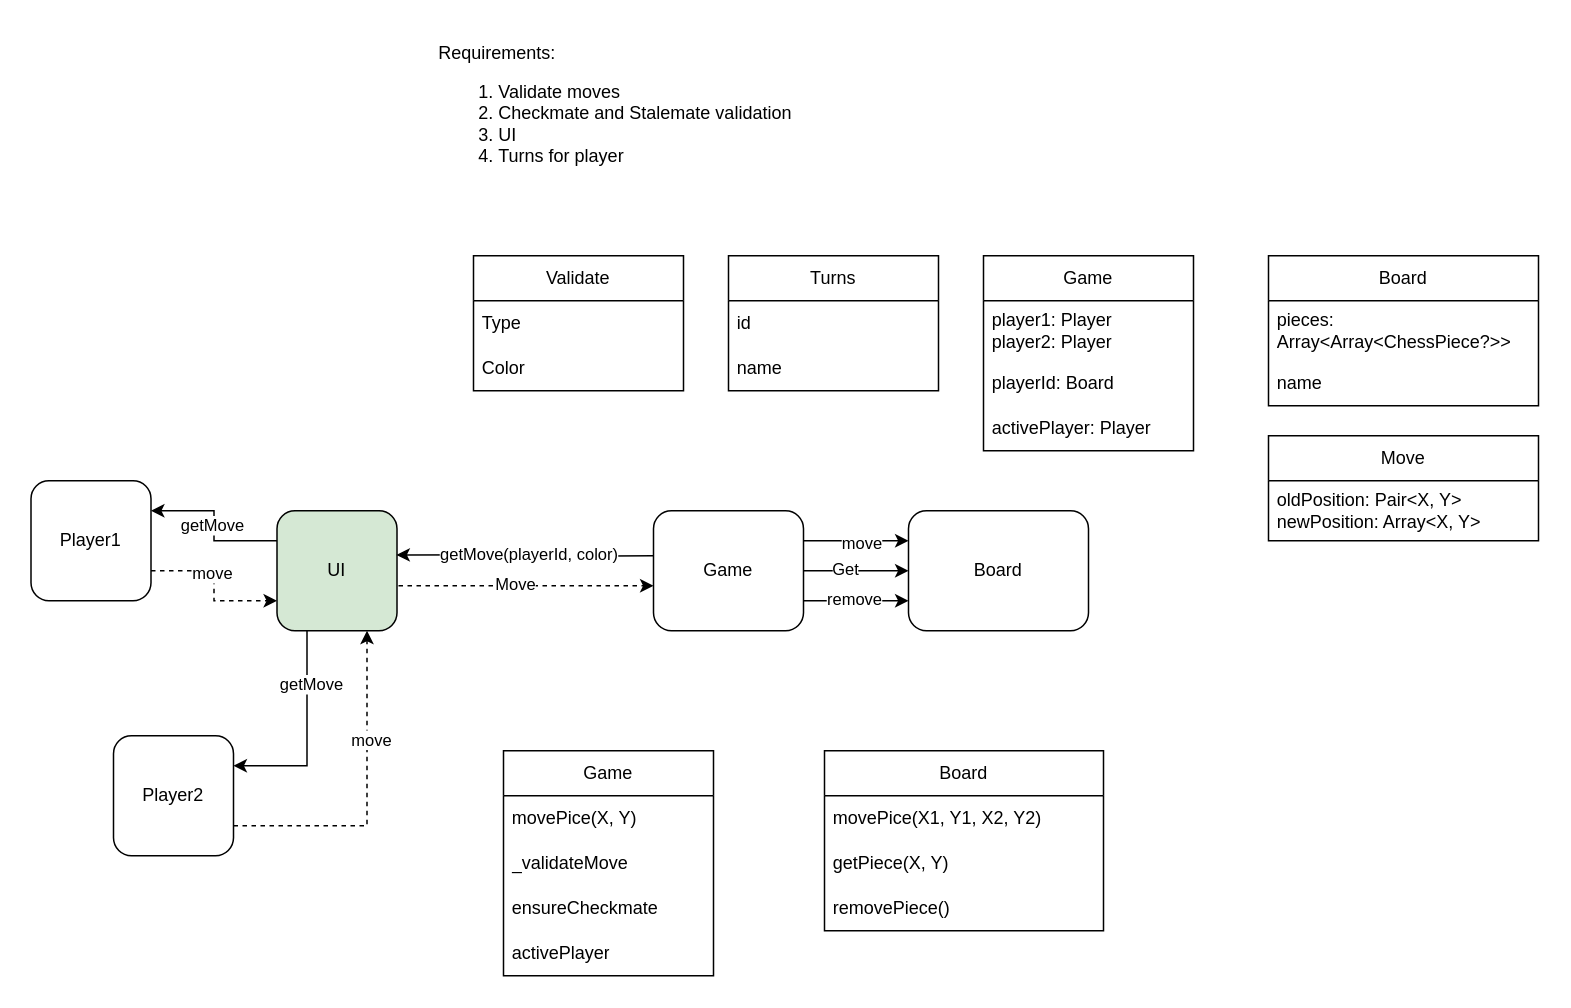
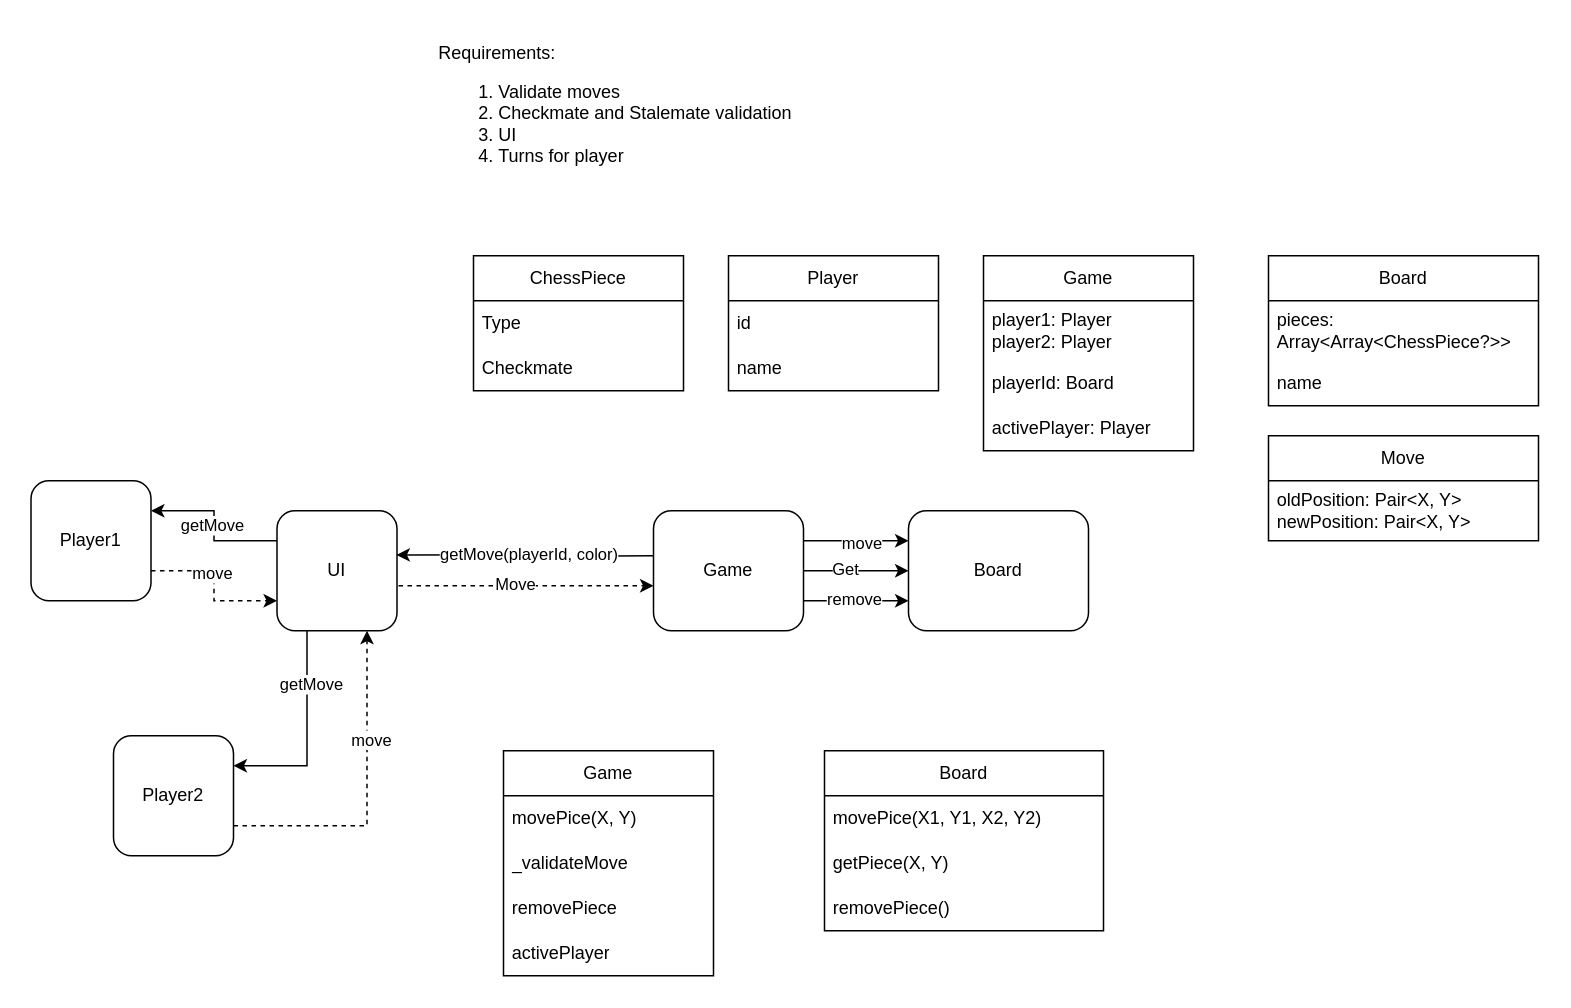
  <mxCell id="0" />
  <mxCell id="1" parent="0" />
  <mxCell id="2" value="Requirements:&lt;div&gt;&lt;ol&gt;&lt;li&gt;Validate moves&lt;/li&gt;&lt;li&gt;Checkmate and Stalemate validation&lt;/li&gt;&lt;li&gt;UI&lt;/li&gt;&lt;li&gt;Turns for player&lt;/li&gt;&lt;/ol&gt;&lt;/div&gt;" style="text;html=1;align=left;verticalAlign=middle;resizable=0;points=[];autosize=1;strokeColor=none;fillColor=none;" vertex="1" parent="1"><mxGeometry x="290" width="260" height="110" as="geometry" y="20" /></mxCell>
- <mxCell id="3" value="Validate" style="swimlane;fontStyle=0;childLayout=stackLayout;horizontal=1;startSize=30;horizontalStack=0;resizeParent=1;resizeParentMax=0;resizeLast=0;collapsible=1;marginBottom=0;whiteSpace=wrap;html=1;" vertex="1" parent="1"><mxGeometry x="315" y="170" width="140" height="90" as="geometry" /></mxCell>
+ <mxCell id="3" value="ChessPiece" style="swimlane;fontStyle=0;childLayout=stackLayout;horizontal=1;startSize=30;horizontalStack=0;resizeParent=1;resizeParentMax=0;resizeLast=0;collapsible=1;marginBottom=0;whiteSpace=wrap;html=1;" vertex="1" parent="1"><mxGeometry x="315" y="170" width="140" height="90" as="geometry" /></mxCell>
  <mxCell id="4" value="Type" style="text;strokeColor=none;fillColor=none;align=left;verticalAlign=middle;spacingLeft=4;spacingRight=4;overflow=hidden;points=[[0,0.5],[1,0.5]];portConstraint=eastwest;rotatable=0;whiteSpace=wrap;html=1;" vertex="1" parent="3"><mxGeometry y="30" width="140" height="30" as="geometry" /></mxCell>
- <mxCell id="5" value="Color" style="text;strokeColor=none;fillColor=none;align=left;verticalAlign=middle;spacingLeft=4;spacingRight=4;overflow=hidden;points=[[0,0.5],[1,0.5]];portConstraint=eastwest;rotatable=0;whiteSpace=wrap;html=1;" vertex="1" parent="3"><mxGeometry y="60" width="140" height="30" as="geometry" /></mxCell>
- <mxCell id="6" value="Turns" style="swimlane;fontStyle=0;childLayout=stackLayout;horizontal=1;startSize=30;horizontalStack=0;resizeParent=1;resizeParentMax=0;resizeLast=0;collapsible=1;marginBottom=0;whiteSpace=wrap;html=1;" vertex="1" parent="1"><mxGeometry x="485" y="170" width="140" height="90" as="geometry" /></mxCell>
+ <mxCell id="5" value="Checkmate" style="text;strokeColor=none;fillColor=none;align=left;verticalAlign=middle;spacingLeft=4;spacingRight=4;overflow=hidden;points=[[0,0.5],[1,0.5]];portConstraint=eastwest;rotatable=0;whiteSpace=wrap;html=1;" vertex="1" parent="3"><mxGeometry y="60" width="140" height="30" as="geometry" /></mxCell>
+ <mxCell id="6" value="Player" style="swimlane;fontStyle=0;childLayout=stackLayout;horizontal=1;startSize=30;horizontalStack=0;resizeParent=1;resizeParentMax=0;resizeLast=0;collapsible=1;marginBottom=0;whiteSpace=wrap;html=1;" vertex="1" parent="1"><mxGeometry x="485" y="170" width="140" height="90" as="geometry" /></mxCell>
  <mxCell id="7" value="id" style="text;strokeColor=none;fillColor=none;align=left;verticalAlign=middle;spacingLeft=4;spacingRight=4;overflow=hidden;points=[[0,0.5],[1,0.5]];portConstraint=eastwest;rotatable=0;whiteSpace=wrap;html=1;" vertex="1" parent="6"><mxGeometry y="30" width="140" height="30" as="geometry" /></mxCell>
  <mxCell id="8" value="name" style="text;strokeColor=none;fillColor=none;align=left;verticalAlign=middle;spacingLeft=4;spacingRight=4;overflow=hidden;points=[[0,0.5],[1,0.5]];portConstraint=eastwest;rotatable=0;whiteSpace=wrap;html=1;" vertex="1" parent="6"><mxGeometry y="60" width="140" height="30" as="geometry" /></mxCell>
  <mxCell id="9" value="Game" style="swimlane;fontStyle=0;childLayout=stackLayout;horizontal=1;startSize=30;horizontalStack=0;resizeParent=1;resizeParentMax=0;resizeLast=0;collapsible=1;marginBottom=0;whiteSpace=wrap;html=1;" vertex="1" parent="1"><mxGeometry x="655" y="170" width="140" height="130" as="geometry" /></mxCell>
  <mxCell id="10" value="player1: Player&lt;div&gt;player2: Player&lt;/div&gt;" style="text;strokeColor=none;fillColor=none;align=left;verticalAlign=middle;spacingLeft=4;spacingRight=4;overflow=hidden;points=[[0,0.5],[1,0.5]];portConstraint=eastwest;rotatable=0;whiteSpace=wrap;html=1;" vertex="1" parent="9"><mxGeometry y="30" width="140" height="40" as="geometry" /></mxCell>
  <mxCell id="11" value="playerId: Board" style="text;strokeColor=none;fillColor=none;align=left;verticalAlign=middle;spacingLeft=4;spacingRight=4;overflow=hidden;points=[[0,0.5],[1,0.5]];portConstraint=eastwest;rotatable=0;whiteSpace=wrap;html=1;" vertex="1" parent="9"><mxGeometry y="70" width="140" height="30" as="geometry" /></mxCell>
  <mxCell id="12" value="&lt;div&gt;activePlayer: Player&lt;/div&gt;" style="text;strokeColor=none;fillColor=none;align=left;verticalAlign=middle;spacingLeft=4;spacingRight=4;overflow=hidden;points=[[0,0.5],[1,0.5]];portConstraint=eastwest;rotatable=0;whiteSpace=wrap;html=1;" vertex="1" parent="9"><mxGeometry y="100" width="140" height="30" as="geometry" /></mxCell>
  <mxCell id="13" value="Board" style="swimlane;fontStyle=0;childLayout=stackLayout;horizontal=1;startSize=30;horizontalStack=0;resizeParent=1;resizeParentMax=0;resizeLast=0;collapsible=1;marginBottom=0;whiteSpace=wrap;html=1;" vertex="1" parent="1"><mxGeometry x="845" y="170" width="180" height="100" as="geometry" /></mxCell>
  <mxCell id="14" value="pieces: Array&amp;lt;Array&amp;lt;ChessPiece?&amp;gt;&amp;gt;" style="text;strokeColor=none;fillColor=none;align=left;verticalAlign=middle;spacingLeft=4;spacingRight=4;overflow=hidden;points=[[0,0.5],[1,0.5]];portConstraint=eastwest;rotatable=0;whiteSpace=wrap;html=1;" vertex="1" parent="13"><mxGeometry y="30" width="180" height="40" as="geometry" /></mxCell>
  <mxCell id="15" value="name" style="text;strokeColor=none;fillColor=none;align=left;verticalAlign=middle;spacingLeft=4;spacingRight=4;overflow=hidden;points=[[0,0.5],[1,0.5]];portConstraint=eastwest;rotatable=0;whiteSpace=wrap;html=1;" vertex="1" parent="13"><mxGeometry y="70" width="180" height="30" as="geometry" /></mxCell>
  <mxCell id="16" style="edgeStyle=orthogonalEdgeStyle;rounded=0;orthogonalLoop=1;jettySize=auto;html=1;entryX=0;entryY=0.75;entryDx=0;entryDy=0;curved=0;dashed=1;" edge="1" parent="1"><mxGeometry relative="1" as="geometry"><mxPoint x="265" y="390" as="sourcePoint" /><mxPoint x="435" y="390" as="targetPoint" /></mxGeometry></mxCell>
  <mxCell id="17" value="Move" style="edgeLabel;html=1;align=center;verticalAlign=middle;resizable=0;points=[];" vertex="1" connectable="0" parent="16"><mxGeometry x="-0.092" y="2" relative="1" as="geometry"><mxPoint as="offset" /></mxGeometry></mxCell>
  <mxCell id="18" style="edgeStyle=orthogonalEdgeStyle;rounded=0;orthogonalLoop=1;jettySize=auto;html=1;exitX=0.25;exitY=1;exitDx=0;exitDy=0;entryX=1;entryY=0.25;entryDx=0;entryDy=0;" edge="1" parent="1" source="22" target="49"><mxGeometry relative="1" as="geometry" /></mxCell>
  <mxCell id="19" value="getMove" style="edgeLabel;html=1;align=center;verticalAlign=middle;resizable=0;points=[];" vertex="1" connectable="0" parent="18"><mxGeometry x="-0.499" y="2" relative="1" as="geometry"><mxPoint as="offset" /></mxGeometry></mxCell>
  <mxCell id="20" style="edgeStyle=orthogonalEdgeStyle;rounded=0;orthogonalLoop=1;jettySize=auto;html=1;exitX=0;exitY=0.25;exitDx=0;exitDy=0;entryX=1;entryY=0.25;entryDx=0;entryDy=0;" edge="1" parent="1" source="22" target="46"><mxGeometry relative="1" as="geometry" /></mxCell>
  <mxCell id="21" value="getMove" style="edgeLabel;html=1;align=center;verticalAlign=middle;resizable=0;points=[];" vertex="1" connectable="0" parent="20"><mxGeometry x="0.014" y="2" relative="1" as="geometry"><mxPoint as="offset" /></mxGeometry></mxCell>
- <mxCell id="22" value="UI" style="rounded=1;whiteSpace=wrap;html=1;fillColor=#d5e8d4;" vertex="1" parent="1"><mxGeometry x="184" y="340" width="80" height="80" as="geometry" /></mxCell>
+ <mxCell id="22" value="UI" style="rounded=1;whiteSpace=wrap;html=1;" vertex="1" parent="1"><mxGeometry x="184" y="340" width="80" height="80" as="geometry" /></mxCell>
  <mxCell id="23" style="edgeStyle=orthogonalEdgeStyle;rounded=0;orthogonalLoop=1;jettySize=auto;html=1;exitX=1;exitY=0.25;exitDx=0;exitDy=0;entryX=0;entryY=0.25;entryDx=0;entryDy=0;" edge="1" parent="1" source="31" target="32"><mxGeometry relative="1" as="geometry" /></mxCell>
  <mxCell id="24" value="move" style="edgeLabel;html=1;align=center;verticalAlign=middle;resizable=0;points=[];" vertex="1" connectable="0" parent="23"><mxGeometry x="0.091" y="-1" relative="1" as="geometry"><mxPoint as="offset" /></mxGeometry></mxCell>
  <mxCell id="25" style="edgeStyle=orthogonalEdgeStyle;rounded=0;orthogonalLoop=1;jettySize=auto;html=1;exitX=1;exitY=0.5;exitDx=0;exitDy=0;entryX=0;entryY=0.5;entryDx=0;entryDy=0;" edge="1" parent="1" source="31" target="32"><mxGeometry relative="1" as="geometry" /></mxCell>
  <mxCell id="26" value="Get" style="edgeLabel;html=1;align=center;verticalAlign=middle;resizable=0;points=[];" vertex="1" connectable="0" parent="25"><mxGeometry x="-0.22" y="2" relative="1" as="geometry"><mxPoint as="offset" /></mxGeometry></mxCell>
  <mxCell id="27" style="edgeStyle=orthogonalEdgeStyle;rounded=0;orthogonalLoop=1;jettySize=auto;html=1;exitX=1;exitY=0.75;exitDx=0;exitDy=0;entryX=0;entryY=0.75;entryDx=0;entryDy=0;" edge="1" parent="1" source="31" target="32"><mxGeometry relative="1" as="geometry" /></mxCell>
  <mxCell id="28" value="remove" style="edgeLabel;html=1;align=center;verticalAlign=middle;resizable=0;points=[];" vertex="1" connectable="0" parent="27"><mxGeometry x="-0.057" y="2" relative="1" as="geometry"><mxPoint as="offset" /></mxGeometry></mxCell>
  <mxCell id="29" style="edgeStyle=orthogonalEdgeStyle;rounded=0;orthogonalLoop=1;jettySize=auto;html=1;exitX=0;exitY=0.5;exitDx=0;exitDy=0;entryX=0.995;entryY=0.368;entryDx=0;entryDy=0;entryPerimeter=0;" edge="1" parent="1" target="22"><mxGeometry relative="1" as="geometry"><mxPoint x="435" y="370" as="sourcePoint" /><mxPoint x="335" y="370" as="targetPoint" /></mxGeometry></mxCell>
  <mxCell id="30" value="getMove(playerId, color)" style="edgeLabel;html=1;align=center;verticalAlign=middle;resizable=0;points=[];" vertex="1" connectable="0" parent="29"><mxGeometry x="0.188" y="-1" relative="1" as="geometry"><mxPoint x="17" as="offset" /></mxGeometry></mxCell>
  <mxCell id="31" value="Game" style="rounded=1;whiteSpace=wrap;html=1;" vertex="1" parent="1"><mxGeometry x="435" y="340" width="100" height="80" as="geometry" /></mxCell>
  <mxCell id="32" value="Board" style="rounded=1;whiteSpace=wrap;html=1;" vertex="1" parent="1"><mxGeometry x="605" y="340" width="120" height="80" as="geometry" /></mxCell>
  <mxCell id="33" value="Game" style="swimlane;fontStyle=0;childLayout=stackLayout;horizontal=1;startSize=30;horizontalStack=0;resizeParent=1;resizeParentMax=0;resizeLast=0;collapsible=1;marginBottom=0;whiteSpace=wrap;html=1;" vertex="1" parent="1"><mxGeometry x="335" y="500" width="140" height="150" as="geometry" /></mxCell>
  <mxCell id="34" value="movePice(X, Y)" style="text;strokeColor=none;fillColor=none;align=left;verticalAlign=middle;spacingLeft=4;spacingRight=4;overflow=hidden;points=[[0,0.5],[1,0.5]];portConstraint=eastwest;rotatable=0;whiteSpace=wrap;html=1;" vertex="1" parent="33"><mxGeometry y="30" width="140" height="30" as="geometry" /></mxCell>
  <mxCell id="35" value="_validateMove" style="text;strokeColor=none;fillColor=none;align=left;verticalAlign=middle;spacingLeft=4;spacingRight=4;overflow=hidden;points=[[0,0.5],[1,0.5]];portConstraint=eastwest;rotatable=0;whiteSpace=wrap;html=1;" vertex="1" parent="33"><mxGeometry y="60" width="140" height="30" as="geometry" /></mxCell>
- <mxCell id="36" value="ensureCheckmate" style="text;strokeColor=none;fillColor=none;align=left;verticalAlign=middle;spacingLeft=4;spacingRight=4;overflow=hidden;points=[[0,0.5],[1,0.5]];portConstraint=eastwest;rotatable=0;whiteSpace=wrap;html=1;" vertex="1" parent="33"><mxGeometry y="90" width="140" height="30" as="geometry" /></mxCell>
+ <mxCell id="36" value="removePiece" style="text;strokeColor=none;fillColor=none;align=left;verticalAlign=middle;spacingLeft=4;spacingRight=4;overflow=hidden;points=[[0,0.5],[1,0.5]];portConstraint=eastwest;rotatable=0;whiteSpace=wrap;html=1;" vertex="1" parent="33"><mxGeometry y="90" width="140" height="30" as="geometry" /></mxCell>
  <mxCell id="37" value="activePlayer" style="text;strokeColor=none;fillColor=none;align=left;verticalAlign=middle;spacingLeft=4;spacingRight=4;overflow=hidden;points=[[0,0.5],[1,0.5]];portConstraint=eastwest;rotatable=0;whiteSpace=wrap;html=1;" vertex="1" parent="33"><mxGeometry y="120" width="140" height="30" as="geometry" /></mxCell>
  <mxCell id="38" value="Board" style="swimlane;fontStyle=0;childLayout=stackLayout;horizontal=1;startSize=30;horizontalStack=0;resizeParent=1;resizeParentMax=0;resizeLast=0;collapsible=1;marginBottom=0;whiteSpace=wrap;html=1;" vertex="1" parent="1"><mxGeometry x="549" y="500" width="186" height="120" as="geometry" /></mxCell>
  <mxCell id="39" value="movePice(X1, Y1, X2, Y2)" style="text;strokeColor=none;fillColor=none;align=left;verticalAlign=middle;spacingLeft=4;spacingRight=4;overflow=hidden;points=[[0,0.5],[1,0.5]];portConstraint=eastwest;rotatable=0;whiteSpace=wrap;html=1;" vertex="1" parent="38"><mxGeometry y="30" width="186" height="30" as="geometry" /></mxCell>
  <mxCell id="40" value="getPiece(X, Y)" style="text;strokeColor=none;fillColor=none;align=left;verticalAlign=middle;spacingLeft=4;spacingRight=4;overflow=hidden;points=[[0,0.5],[1,0.5]];portConstraint=eastwest;rotatable=0;whiteSpace=wrap;html=1;" vertex="1" parent="38"><mxGeometry y="60" width="186" height="30" as="geometry" /></mxCell>
  <mxCell id="41" value="removePiece()" style="text;strokeColor=none;fillColor=none;align=left;verticalAlign=middle;spacingLeft=4;spacingRight=4;overflow=hidden;points=[[0,0.5],[1,0.5]];portConstraint=eastwest;rotatable=0;whiteSpace=wrap;html=1;" vertex="1" parent="38"><mxGeometry y="90" width="186" height="30" as="geometry" /></mxCell>
  <mxCell id="42" value="Move" style="swimlane;fontStyle=0;childLayout=stackLayout;horizontal=1;startSize=30;horizontalStack=0;resizeParent=1;resizeParentMax=0;resizeLast=0;collapsible=1;marginBottom=0;whiteSpace=wrap;html=1;" vertex="1" parent="1"><mxGeometry x="845" y="290" width="180" height="70" as="geometry" /></mxCell>
- <mxCell id="43" value="oldPosition: Pair&amp;lt;X, Y&amp;gt;&lt;div&gt;newPosition: Array&amp;lt;X, Y&amp;gt;&lt;/div&gt;" style="text;strokeColor=none;fillColor=none;align=left;verticalAlign=middle;spacingLeft=4;spacingRight=4;overflow=hidden;points=[[0,0.5],[1,0.5]];portConstraint=eastwest;rotatable=0;whiteSpace=wrap;html=1;" vertex="1" parent="42"><mxGeometry y="30" width="180" height="40" as="geometry" /></mxCell>
+ <mxCell id="43" value="oldPosition: Pair&amp;lt;X, Y&amp;gt;&lt;div&gt;newPosition: Pair&amp;lt;X, Y&amp;gt;&lt;/div&gt;" style="text;strokeColor=none;fillColor=none;align=left;verticalAlign=middle;spacingLeft=4;spacingRight=4;overflow=hidden;points=[[0,0.5],[1,0.5]];portConstraint=eastwest;rotatable=0;whiteSpace=wrap;html=1;" vertex="1" parent="42"><mxGeometry y="30" width="180" height="40" as="geometry" /></mxCell>
  <mxCell id="44" style="edgeStyle=orthogonalEdgeStyle;rounded=0;orthogonalLoop=1;jettySize=auto;html=1;exitX=1;exitY=0.75;exitDx=0;exitDy=0;entryX=0;entryY=0.75;entryDx=0;entryDy=0;dashed=1;" edge="1" parent="1" source="46" target="22"><mxGeometry relative="1" as="geometry" /></mxCell>
  <mxCell id="45" value="move" style="edgeLabel;html=1;align=center;verticalAlign=middle;resizable=0;points=[];" vertex="1" connectable="0" parent="44"><mxGeometry x="-0.143" y="-2" relative="1" as="geometry"><mxPoint y="-2" as="offset" /></mxGeometry></mxCell>
  <mxCell id="46" value="Player1" style="rounded=1;whiteSpace=wrap;html=1;" vertex="1" parent="1"><mxGeometry x="20" y="320" width="80" height="80" as="geometry" /></mxCell>
  <mxCell id="47" style="edgeStyle=orthogonalEdgeStyle;rounded=0;orthogonalLoop=1;jettySize=auto;html=1;exitX=1;exitY=0.75;exitDx=0;exitDy=0;entryX=0.75;entryY=1;entryDx=0;entryDy=0;dashed=1;" edge="1" parent="1" source="49" target="22"><mxGeometry relative="1" as="geometry" /></mxCell>
  <mxCell id="48" value="move" style="edgeLabel;html=1;align=center;verticalAlign=middle;resizable=0;points=[];" vertex="1" connectable="0" parent="47"><mxGeometry x="0.343" y="-2" relative="1" as="geometry"><mxPoint as="offset" /></mxGeometry></mxCell>
  <mxCell id="49" value="Player2" style="rounded=1;whiteSpace=wrap;html=1;" vertex="1" parent="1"><mxGeometry x="75" y="490" width="80" height="80" as="geometry" /></mxCell>
